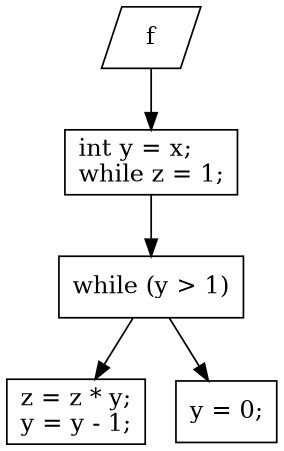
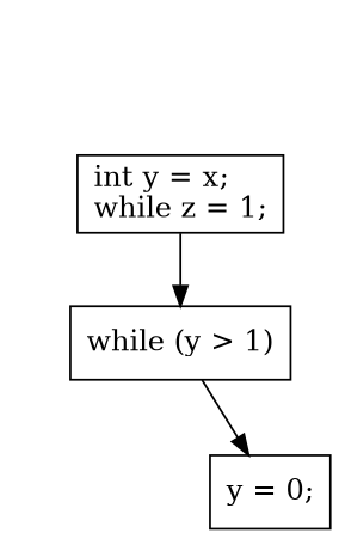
  digraph {
    node [shape=box]
-   f [shape=parallelogram]
    n2 [label="int y = x;\lwhile z = 1;\l"]
    n3 [label="while (y > 1)\l"]
-   n4 [label="z = z * y;\ly = y - 1;\l"]
    n5 [label="y = 0;\l"]
-   f -> n2
    n2 -> n3
-   n3 -> n4
    n3 -> n5
  }
